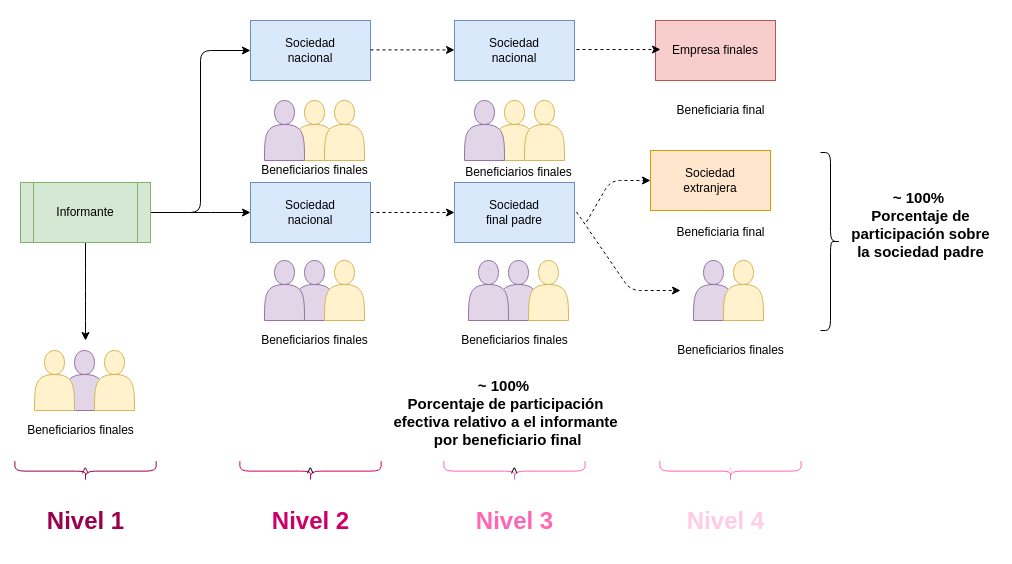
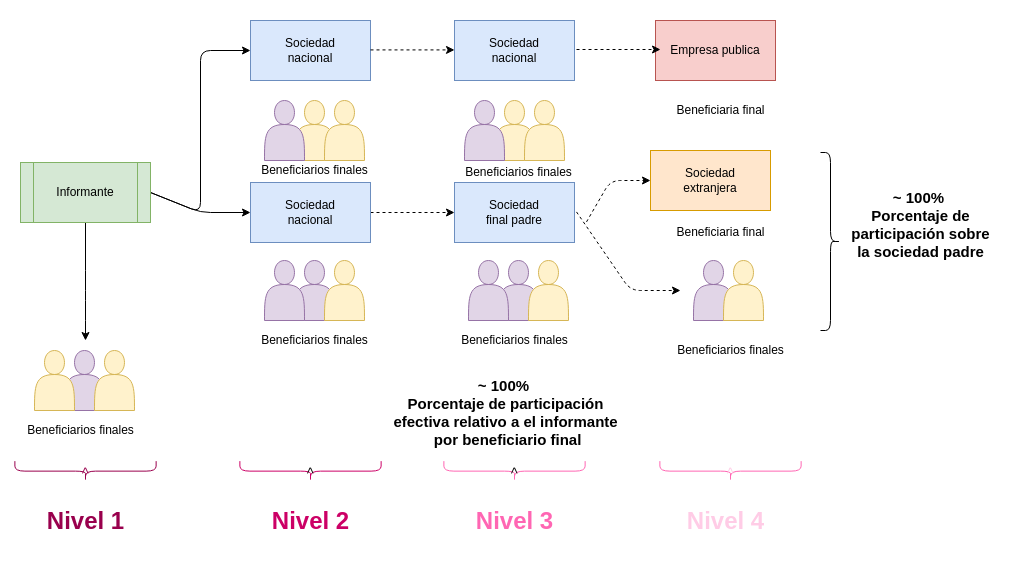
  <mxCell id="0" />
  <mxCell id="1" parent="0" />
  <mxCell id="2" style="edgeStyle=none;html=1;entryX=0;entryY=0.5;entryDx=0;entryDy=0;exitX=1;exitY=0.5;exitDx=0;exitDy=0;" parent="1" source="5" target="21" edge="1"><mxGeometry relative="1" as="geometry"><Array as="points"><mxPoint x="200" y="212" /></Array></mxGeometry></mxCell>
  <mxCell id="3" style="edgeStyle=none;html=1;exitX=0.5;exitY=1;exitDx=0;exitDy=0;" parent="1" source="5" edge="1"><mxGeometry relative="1" as="geometry"><mxPoint x="85" y="340" as="targetPoint" /><Array as="points"><mxPoint x="85" y="280" /><mxPoint x="85" y="310" /></Array></mxGeometry></mxCell>
  <mxCell id="4" style="edgeStyle=none;html=1;exitX=1;exitY=0.5;exitDx=0;exitDy=0;entryX=0;entryY=0.5;entryDx=0;entryDy=0;" parent="1" source="5" target="6" edge="1"><mxGeometry relative="1" as="geometry"><Array as="points"><mxPoint x="200" y="212" /><mxPoint x="200" y="50" /></Array></mxGeometry></mxCell>
- <mxCell id="5" value="Informante" style="shape=process;whiteSpace=wrap;html=1;backgroundOutline=1;fillColor=#d5e8d4;strokeColor=#82b366;" parent="1" vertex="1"><mxGeometry x="20" y="182" width="130" height="60" as="geometry" /></mxCell>
+ <mxCell id="5" value="Informante" style="shape=process;whiteSpace=wrap;html=1;backgroundOutline=1;fillColor=#d5e8d4;strokeColor=#82b366;" parent="1" vertex="1"><mxGeometry x="20" y="162" width="130" height="60" as="geometry" /></mxCell>
  <mxCell id="6" value="Sociedad &lt;br&gt;nacional" style="rounded=0;whiteSpace=wrap;html=1;fillColor=#dae8fc;strokeColor=#6c8ebf;" parent="1" vertex="1"><mxGeometry x="250" y="20" width="120" height="60" as="geometry" /></mxCell>
  <mxCell id="7" value="&lt;span&gt;Sociedad&lt;/span&gt;&lt;br&gt;&lt;span&gt;nacional&lt;/span&gt;" style="rounded=0;whiteSpace=wrap;html=1;fillColor=#dae8fc;strokeColor=#6c8ebf;" parent="1" vertex="1"><mxGeometry x="454" y="20" width="120" height="60" as="geometry" /></mxCell>
  <mxCell id="8" value="" style="group" parent="1" vertex="1" connectable="0"><mxGeometry x="264" y="100" width="100" height="60" as="geometry" /></mxCell>
  <mxCell id="9" value="" style="shape=actor;whiteSpace=wrap;html=1;fillColor=#fff2cc;strokeColor=#d6b656;" parent="8" vertex="1"><mxGeometry x="30" width="40" height="60" as="geometry" /></mxCell>
  <mxCell id="10" value="" style="shape=actor;whiteSpace=wrap;html=1;fillColor=#e1d5e7;strokeColor=#9673a6;" parent="8" vertex="1"><mxGeometry width="40" height="60" as="geometry" /></mxCell>
  <mxCell id="11" value="" style="shape=actor;whiteSpace=wrap;html=1;fillColor=#fff2cc;strokeColor=#d6b656;" parent="8" vertex="1"><mxGeometry x="60" width="40" height="60" as="geometry" /></mxCell>
  <mxCell id="12" value="" style="group" parent="1" vertex="1" connectable="0"><mxGeometry x="464" y="100" width="100" height="60" as="geometry" /></mxCell>
  <mxCell id="13" value="" style="shape=actor;whiteSpace=wrap;html=1;fillColor=#fff2cc;strokeColor=#d6b656;" parent="12" vertex="1"><mxGeometry x="30" width="40" height="60" as="geometry" /></mxCell>
  <mxCell id="14" value="" style="shape=actor;whiteSpace=wrap;html=1;fillColor=#e1d5e7;strokeColor=#9673a6;" parent="12" vertex="1"><mxGeometry width="40" height="60" as="geometry" /></mxCell>
  <mxCell id="15" value="" style="shape=actor;whiteSpace=wrap;html=1;fillColor=#fff2cc;strokeColor=#d6b656;" parent="12" vertex="1"><mxGeometry x="60" width="40" height="60" as="geometry" /></mxCell>
  <mxCell id="16" value="" style="group" parent="1" vertex="1" connectable="0"><mxGeometry x="34" y="350" width="100" height="60" as="geometry" /></mxCell>
  <mxCell id="17" value="" style="shape=actor;whiteSpace=wrap;html=1;fillColor=#e1d5e7;strokeColor=#9673a6;" parent="16" vertex="1"><mxGeometry x="30" width="40" height="60" as="geometry" /></mxCell>
  <mxCell id="18" value="" style="shape=actor;whiteSpace=wrap;html=1;fillColor=#fff2cc;strokeColor=#d6b656;" parent="16" vertex="1"><mxGeometry width="40" height="60" as="geometry" /></mxCell>
  <mxCell id="19" value="" style="shape=actor;whiteSpace=wrap;html=1;fillColor=#fff2cc;strokeColor=#d6b656;" vertex="1" parent="16"><mxGeometry x="60" width="40" height="60" as="geometry" /></mxCell>
  <mxCell id="20" style="edgeStyle=none;html=1;exitX=1;exitY=0.5;exitDx=0;exitDy=0;entryX=0;entryY=0.5;entryDx=0;entryDy=0;dashed=1;" parent="1" source="21" target="30" edge="1"><mxGeometry relative="1" as="geometry" /></mxCell>
  <mxCell id="21" value="Sociedad &lt;br&gt;nacional" style="rounded=0;whiteSpace=wrap;html=1;fillColor=#dae8fc;strokeColor=#6c8ebf;" parent="1" vertex="1"><mxGeometry x="250" y="182" width="120" height="60" as="geometry" /></mxCell>
  <mxCell id="22" value="&lt;span&gt;Sociedad&lt;/span&gt;&lt;br&gt;extranjera" style="rounded=0;whiteSpace=wrap;html=1;fillColor=#ffe6cc;strokeColor=#d79b00;" parent="1" vertex="1"><mxGeometry x="650" y="150" width="120" height="60" as="geometry" /></mxCell>
  <mxCell id="23" value="" style="group" parent="1" vertex="1" connectable="0"><mxGeometry x="264" y="260" width="100" height="60" as="geometry" /></mxCell>
  <mxCell id="24" value="" style="shape=actor;whiteSpace=wrap;html=1;fillColor=#e1d5e7;strokeColor=#9673a6;" parent="23" vertex="1"><mxGeometry x="30" width="40" height="60" as="geometry" /></mxCell>
  <mxCell id="25" value="" style="shape=actor;whiteSpace=wrap;html=1;fillColor=#e1d5e7;strokeColor=#9673a6;" parent="23" vertex="1"><mxGeometry width="40" height="60" as="geometry" /></mxCell>
  <mxCell id="26" value="" style="shape=actor;whiteSpace=wrap;html=1;fillColor=#fff2cc;strokeColor=#d6b656;" parent="23" vertex="1"><mxGeometry x="60" width="40" height="60" as="geometry" /></mxCell>
  <mxCell id="27" value="" style="group" parent="1" vertex="1" connectable="0"><mxGeometry x="663" y="260" width="100" height="60" as="geometry" /></mxCell>
  <mxCell id="28" value="" style="shape=actor;whiteSpace=wrap;html=1;fillColor=#e1d5e7;strokeColor=#9673a6;" parent="27" vertex="1"><mxGeometry x="30" width="40" height="60" as="geometry" /></mxCell>
  <mxCell id="29" value="" style="shape=actor;whiteSpace=wrap;html=1;fillColor=#fff2cc;strokeColor=#d6b656;" parent="27" vertex="1"><mxGeometry x="60" width="40" height="60" as="geometry" /></mxCell>
  <mxCell id="30" value="Sociedad &lt;br&gt;final padre" style="rounded=0;whiteSpace=wrap;html=1;fillColor=#dae8fc;strokeColor=#6c8ebf;" parent="1" vertex="1"><mxGeometry x="454" y="182" width="120" height="60" as="geometry" /></mxCell>
  <mxCell id="31" value="" style="group" parent="1" vertex="1" connectable="0"><mxGeometry x="468" y="260" width="100" height="60" as="geometry" /></mxCell>
  <mxCell id="32" value="" style="shape=actor;whiteSpace=wrap;html=1;fillColor=#e1d5e7;strokeColor=#9673a6;" parent="31" vertex="1"><mxGeometry x="30" width="40" height="60" as="geometry" /></mxCell>
  <mxCell id="33" value="" style="shape=actor;whiteSpace=wrap;html=1;fillColor=#e1d5e7;strokeColor=#9673a6;" parent="31" vertex="1"><mxGeometry width="40" height="60" as="geometry" /></mxCell>
  <mxCell id="34" value="" style="shape=actor;whiteSpace=wrap;html=1;fillColor=#fff2cc;strokeColor=#d6b656;" parent="31" vertex="1"><mxGeometry x="60" width="40" height="60" as="geometry" /></mxCell>
  <mxCell id="35" value="&amp;lt;" style="shape=curlyBracket;whiteSpace=wrap;html=1;rounded=1;flipH=1;size=0.5;rotation=90;strokeColor=#99004D;fontColor=#99004D;" parent="1" vertex="1"><mxGeometry x="75" y="400" width="20" height="141.25" as="geometry" /></mxCell>
  <mxCell id="36" value="Nivel 1" style="text;strokeColor=none;fillColor=none;html=1;fontSize=24;fontStyle=1;verticalAlign=middle;align=center;fontColor=#99004D;" parent="1" vertex="1"><mxGeometry x="35" y="501" width="100" height="40" as="geometry" /></mxCell>
  <mxCell id="37" value="&amp;lt;" style="shape=curlyBracket;whiteSpace=wrap;html=1;rounded=1;flipH=1;size=0.5;rotation=90;fillColor=#CC0066;strokeColor=#CC0066;" parent="1" vertex="1"><mxGeometry x="300" y="400" width="20" height="141.25" as="geometry" /></mxCell>
  <mxCell id="38" value="Nivel 2" style="text;strokeColor=none;fillColor=none;html=1;fontSize=24;fontStyle=1;verticalAlign=middle;align=center;fontColor=#CC0066;" parent="1" vertex="1"><mxGeometry x="260" y="501.25" width="100" height="40" as="geometry" /></mxCell>
  <mxCell id="39" value="&amp;lt;" style="shape=curlyBracket;whiteSpace=wrap;html=1;rounded=1;flipH=1;size=0.5;rotation=90;strokeColor=#FF66B3;" parent="1" vertex="1"><mxGeometry x="504" y="400" width="20" height="141.25" as="geometry" /></mxCell>
  <mxCell id="40" value="Nivel 3" style="text;strokeColor=none;fillColor=none;html=1;fontSize=24;fontStyle=1;verticalAlign=middle;align=center;fontColor=#FF66B3;" parent="1" vertex="1"><mxGeometry x="464" y="501.25" width="100" height="40" as="geometry" /></mxCell>
  <mxCell id="41" style="edgeStyle=none;html=1;exitX=1;exitY=0.5;exitDx=0;exitDy=0;entryX=0;entryY=0.5;entryDx=0;entryDy=0;dashed=1;" parent="1" edge="1"><mxGeometry relative="1" as="geometry"><mxPoint x="370" y="49.41" as="sourcePoint" /><mxPoint x="454" y="49.41" as="targetPoint" /></mxGeometry></mxCell>
  <mxCell id="42" style="edgeStyle=none;html=1;exitX=1;exitY=0.5;exitDx=0;exitDy=0;dashed=1;jumpSize=7;" parent="1" edge="1"><mxGeometry relative="1" as="geometry"><mxPoint x="576" y="211.41" as="sourcePoint" /><mxPoint x="680" y="290" as="targetPoint" /><Array as="points"><mxPoint x="630" y="290" /></Array></mxGeometry></mxCell>
- <mxCell id="43" value="Empresa finales" style="rounded=0;whiteSpace=wrap;html=1;fillColor=#f8cecc;strokeColor=#b85450;" vertex="1" parent="1"><mxGeometry x="655" y="20" width="120" height="60" as="geometry" /></mxCell>
+ <mxCell id="43" value="Empresa publica" style="rounded=0;whiteSpace=wrap;html=1;fillColor=#f8cecc;strokeColor=#b85450;" vertex="1" parent="1"><mxGeometry x="655" y="20" width="120" height="60" as="geometry" /></mxCell>
  <mxCell id="44" style="edgeStyle=none;html=1;exitX=1;exitY=0.5;exitDx=0;exitDy=0;entryX=0;entryY=0.5;entryDx=0;entryDy=0;dashed=1;" edge="1" parent="1"><mxGeometry relative="1" as="geometry"><mxPoint x="576" y="49" as="sourcePoint" /><mxPoint x="660" y="49" as="targetPoint" /></mxGeometry></mxCell>
  <mxCell id="45" value="Beneficiarios finales&lt;br&gt;" style="text;html=1;align=center;verticalAlign=middle;resizable=0;points=[];autosize=1;strokeColor=none;fillColor=none;" vertex="1" parent="1"><mxGeometry x="20" y="420" width="120" height="20" as="geometry" /></mxCell>
  <mxCell id="46" value="Beneficiarios finales&lt;br&gt;" style="text;html=1;align=center;verticalAlign=middle;resizable=0;points=[];autosize=1;strokeColor=none;fillColor=none;" vertex="1" parent="1"><mxGeometry x="254" y="330" width="120" height="20" as="geometry" /></mxCell>
  <mxCell id="47" value="Beneficiarios finales&lt;br&gt;" style="text;html=1;align=center;verticalAlign=middle;resizable=0;points=[];autosize=1;strokeColor=none;fillColor=none;" vertex="1" parent="1"><mxGeometry x="254" y="160" width="120" height="20" as="geometry" /></mxCell>
  <mxCell id="48" value="Beneficiarios finales&lt;br&gt;" style="text;html=1;align=center;verticalAlign=middle;resizable=0;points=[];autosize=1;strokeColor=none;fillColor=none;" vertex="1" parent="1"><mxGeometry x="458" y="162" width="120" height="20" as="geometry" /></mxCell>
  <mxCell id="49" value="Beneficiarios finales&lt;br&gt;" style="text;html=1;align=center;verticalAlign=middle;resizable=0;points=[];autosize=1;strokeColor=none;fillColor=none;" vertex="1" parent="1"><mxGeometry x="454" y="330" width="120" height="20" as="geometry" /></mxCell>
  <mxCell id="50" value="Beneficiarios finales&lt;br&gt;" style="text;html=1;align=center;verticalAlign=middle;resizable=0;points=[];autosize=1;strokeColor=none;fillColor=none;" vertex="1" parent="1"><mxGeometry x="670" y="340" width="120" height="20" as="geometry" /></mxCell>
  <mxCell id="51" value="Beneficiaria final" style="text;html=1;align=center;verticalAlign=middle;resizable=0;points=[];autosize=1;strokeColor=none;fillColor=none;" vertex="1" parent="1"><mxGeometry x="670" y="222" width="100" height="20" as="geometry" /></mxCell>
  <mxCell id="52" style="edgeStyle=none;html=1;exitX=1;exitY=0.5;exitDx=0;exitDy=0;dashed=1;jumpSize=7;entryX=0;entryY=0.5;entryDx=0;entryDy=0;" edge="1" parent="1" target="22"><mxGeometry relative="1" as="geometry"><mxPoint x="586" y="221.41" as="sourcePoint" /><mxPoint x="690" y="300" as="targetPoint" /><Array as="points"><mxPoint x="610" y="180" /></Array></mxGeometry></mxCell>
  <mxCell id="53" value="Beneficiaria final" style="text;html=1;align=center;verticalAlign=middle;resizable=0;points=[];autosize=1;strokeColor=none;fillColor=none;" vertex="1" parent="1"><mxGeometry x="670" y="100" width="100" height="20" as="geometry" /></mxCell>
  <mxCell id="54" value="" style="shape=curlyBracket;whiteSpace=wrap;html=1;rounded=1;flipH=1;" vertex="1" parent="1"><mxGeometry x="820" y="152" width="20" height="178" as="geometry" /></mxCell>
  <mxCell id="55" value="~ 100%&amp;nbsp;&lt;br style=&quot;font-size: 15px&quot;&gt;Porcentaje de&lt;br style=&quot;font-size: 15px&quot;&gt;&amp;nbsp;participación sobre&amp;nbsp;&lt;br&gt;la sociedad padre" style="text;strokeColor=none;fillColor=none;html=1;fontSize=15;fontStyle=1;verticalAlign=middle;align=center;" vertex="1" parent="1"><mxGeometry x="850" y="182" width="140" height="84" as="geometry" /></mxCell>
  <mxCell id="56" value="~ 100%&amp;nbsp;&lt;br style=&quot;font-size: 15px&quot;&gt;Porcentaje de participación&lt;br&gt;efectiva relativo a el informante&lt;br&gt;&amp;nbsp;por beneficiario final" style="text;strokeColor=none;fillColor=none;html=1;fontSize=15;fontStyle=1;verticalAlign=middle;align=center;" vertex="1" parent="1"><mxGeometry x="370" y="370" width="270" height="84" as="geometry" /></mxCell>
  <mxCell id="57" value="&amp;lt;" style="shape=curlyBracket;whiteSpace=wrap;html=1;rounded=1;flipH=1;size=0.5;rotation=90;strokeColor=#FF66B3;fontColor=#FFCCE6;" vertex="1" parent="1"><mxGeometry x="720" y="400" width="20" height="141.25" as="geometry" /></mxCell>
  <mxCell id="58" value="Nivel 4" style="text;strokeColor=none;fillColor=none;html=1;fontSize=24;fontStyle=1;verticalAlign=middle;align=center;fontColor=#FFCCE6;" vertex="1" parent="1"><mxGeometry x="675" y="501.25" width="100" height="40" as="geometry" /></mxCell>
